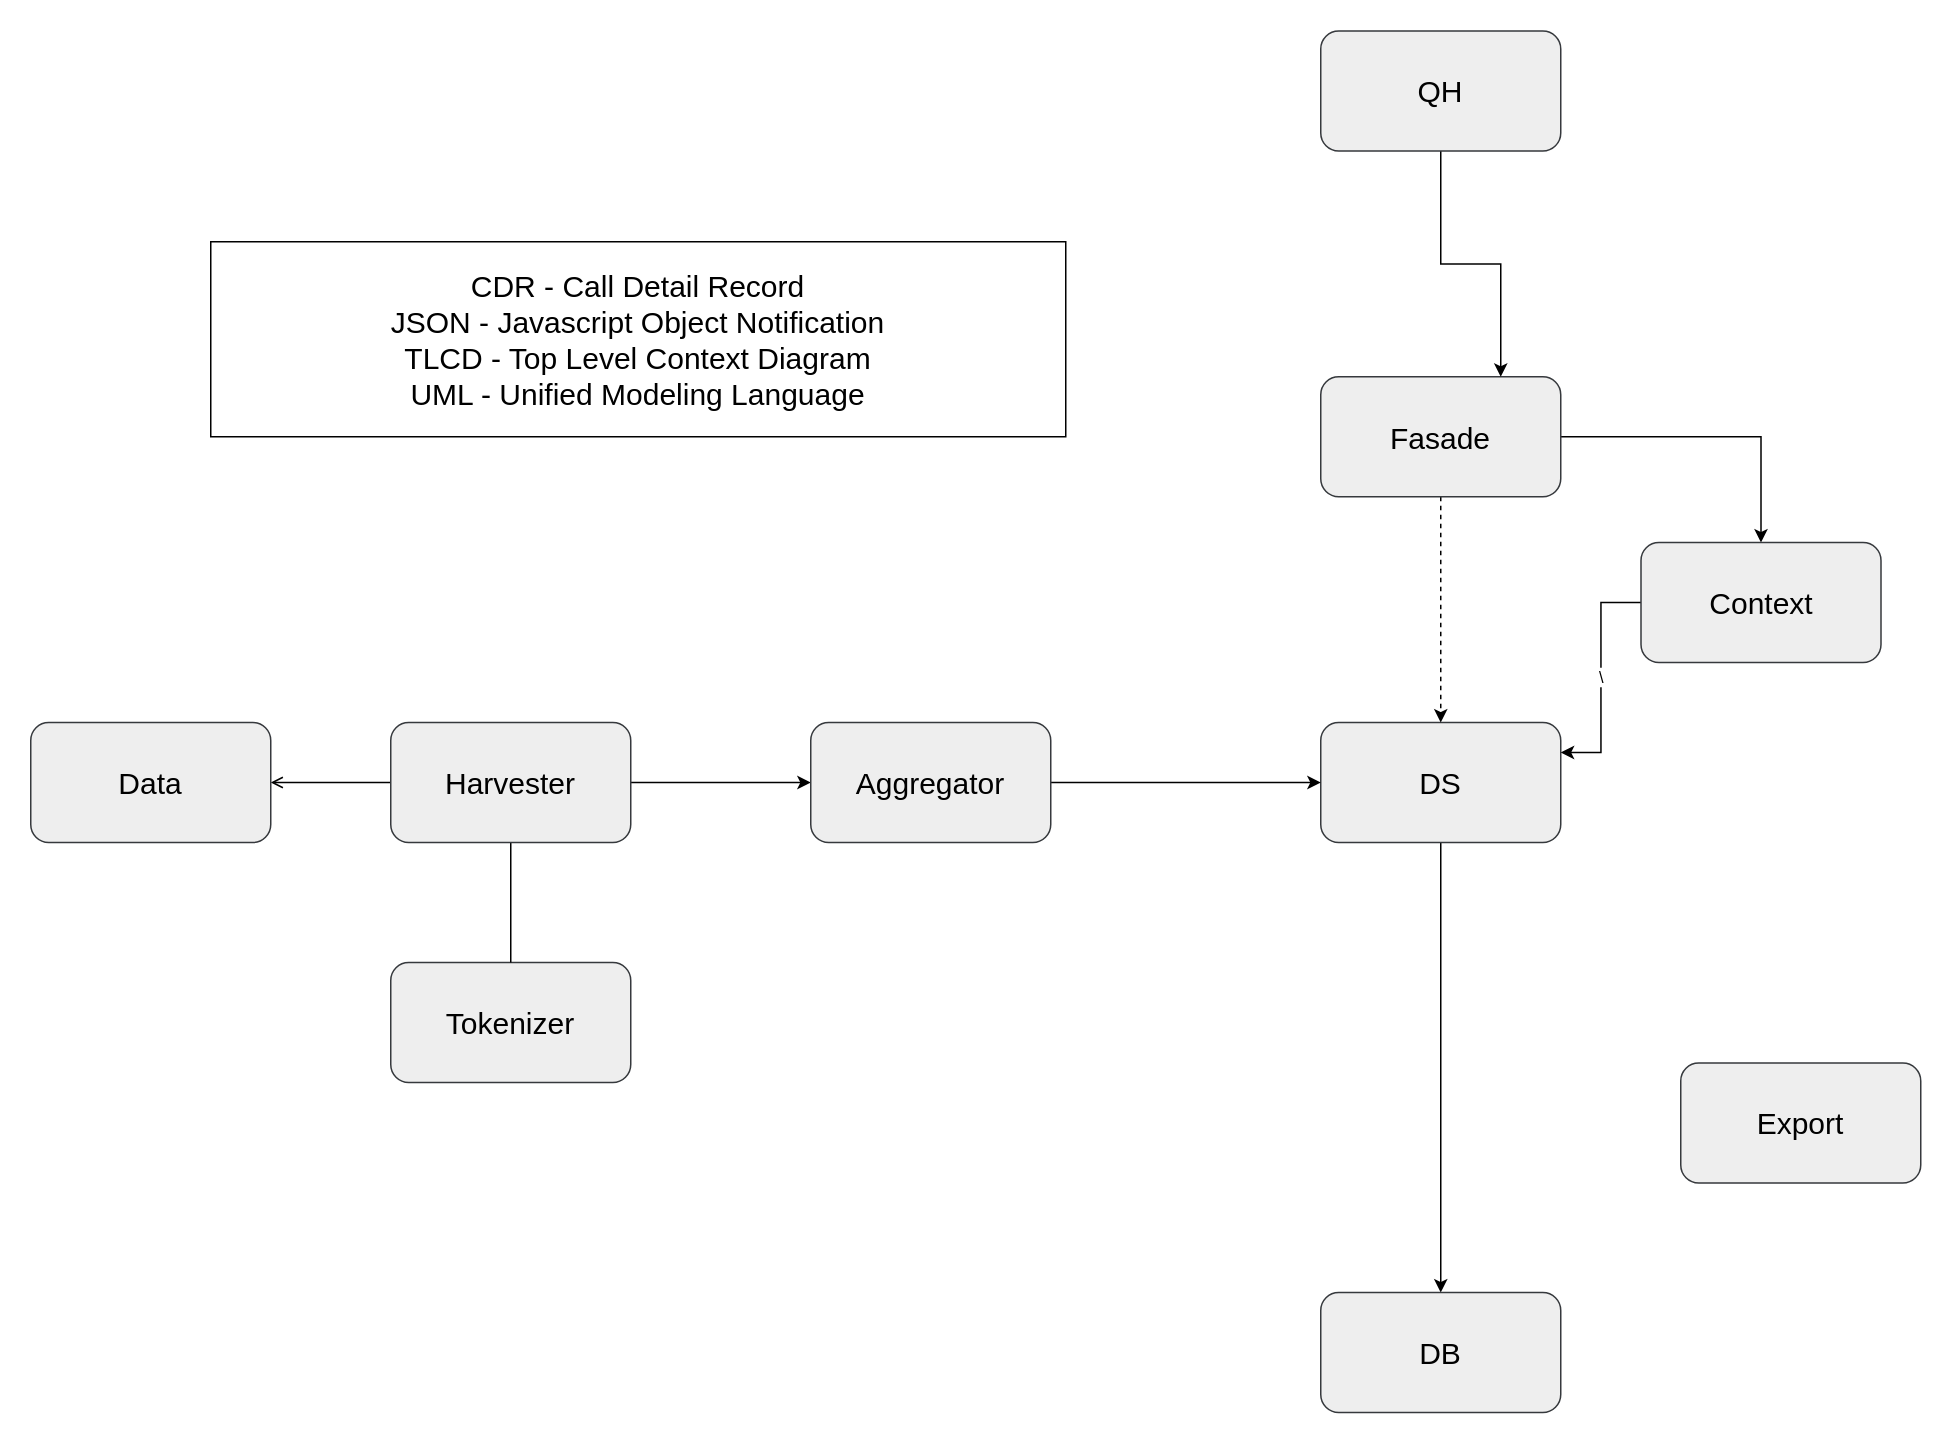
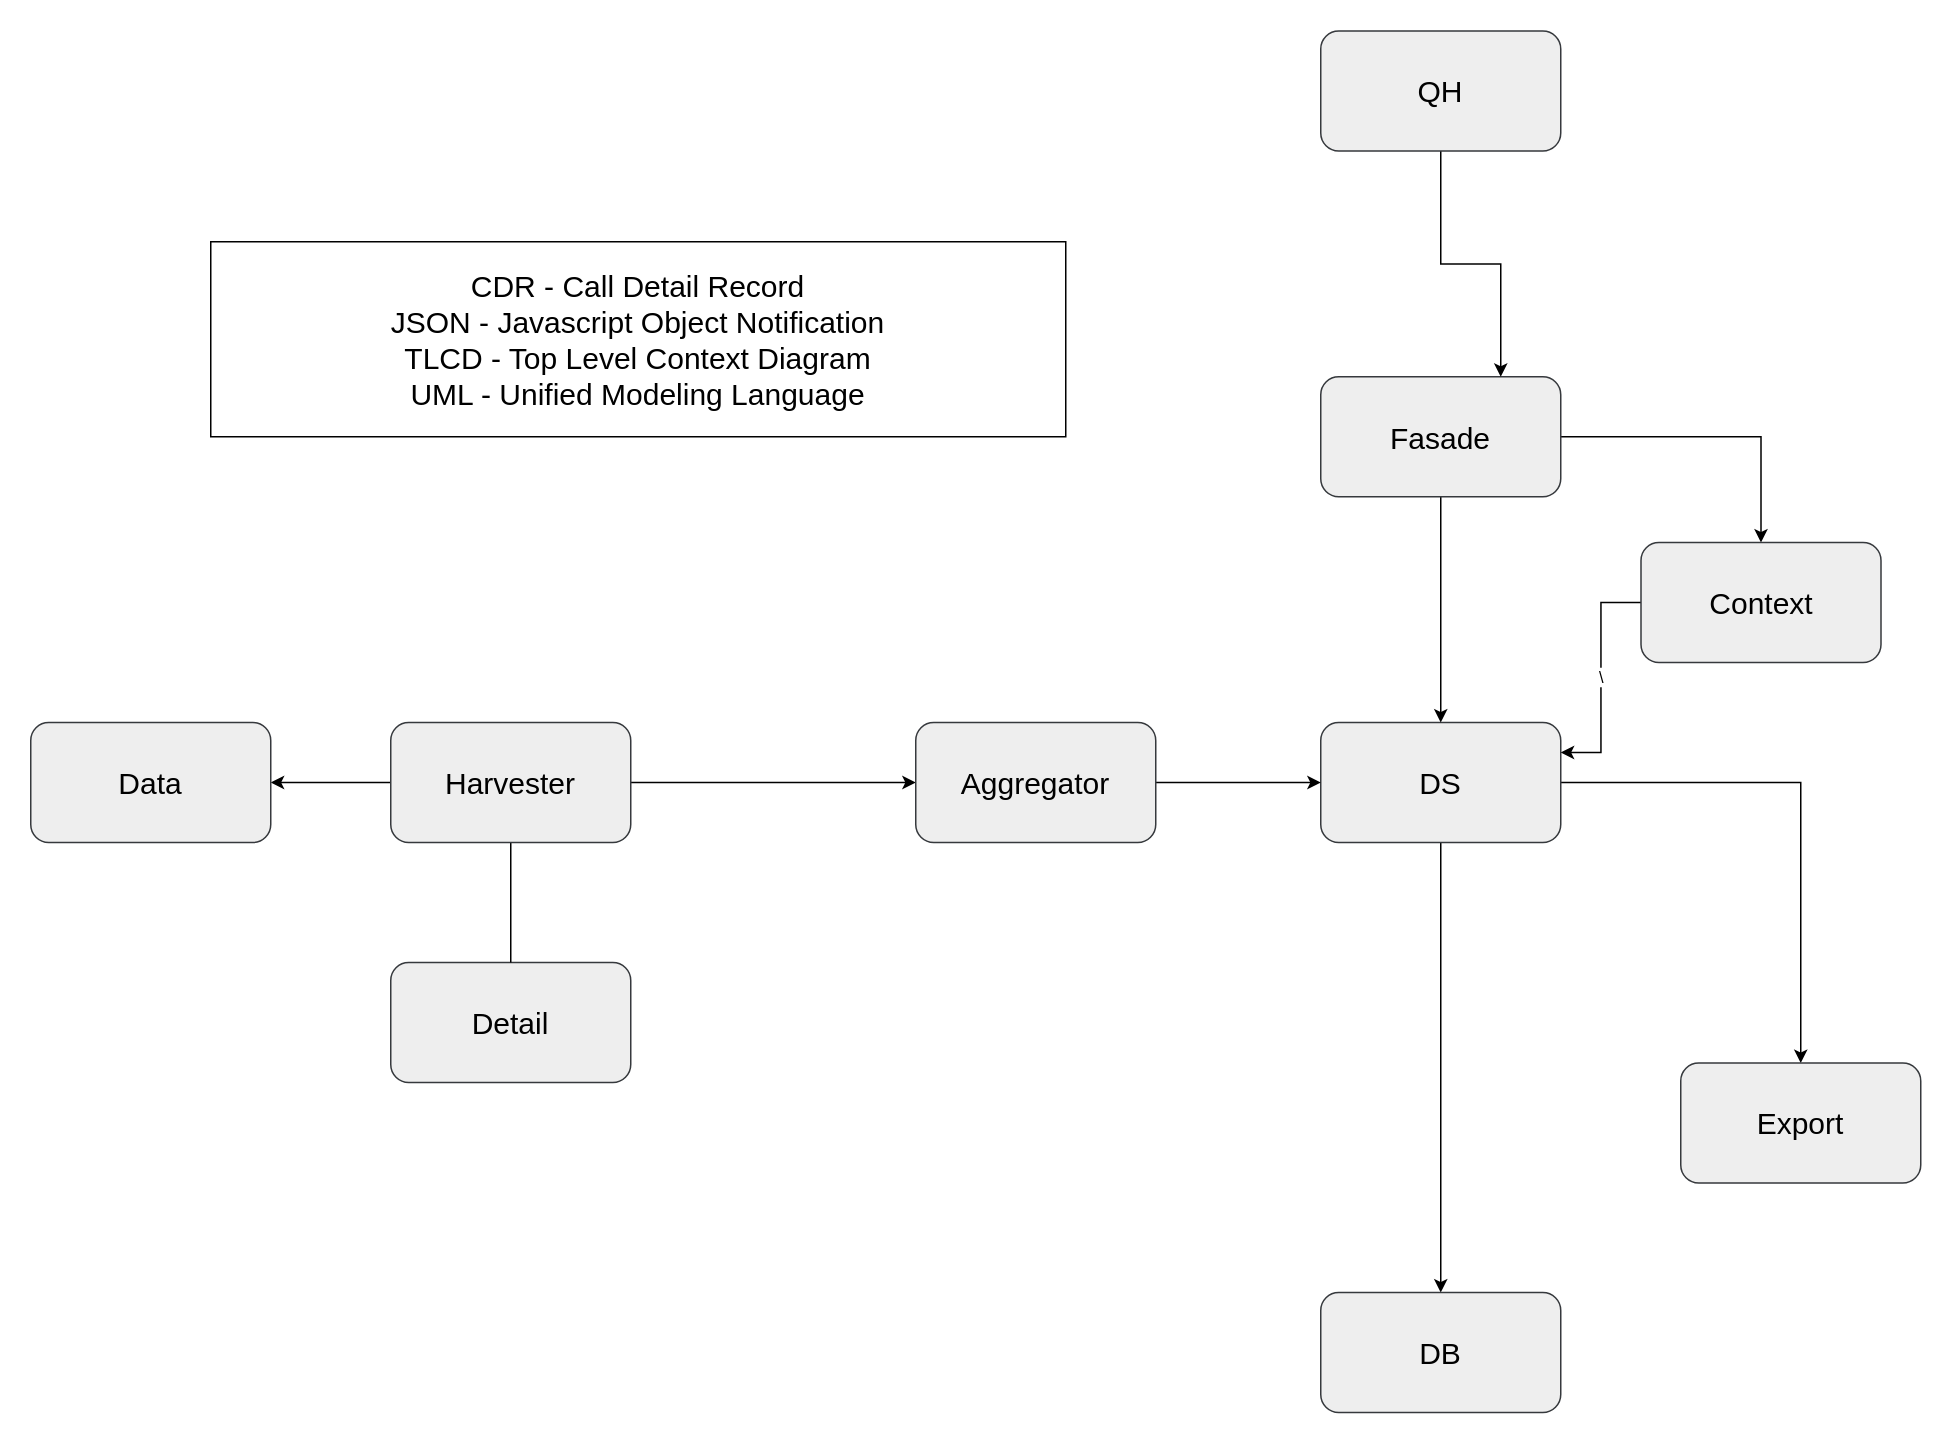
  <mxCell id="0" />
  <mxCell id="1" parent="0" />
- <mxCell id="2" value="Tokenizer" style="rounded=1;whiteSpace=wrap;html=1;fillColor=#eeeeee;strokeColor=#36393d;fontSize=20;" parent="1" vertex="1"><mxGeometry x="260" y="641" width="160" height="80" as="geometry" /></mxCell>
+ <mxCell id="2" value="Detail" style="rounded=1;whiteSpace=wrap;html=1;fillColor=#eeeeee;strokeColor=#36393d;fontSize=20;" parent="1" vertex="1"><mxGeometry x="260" y="641" width="160" height="80" as="geometry" /></mxCell>
  <mxCell id="3" value="" style="edgeStyle=orthogonalEdgeStyle;rounded=0;orthogonalLoop=1;jettySize=auto;html=1;" parent="1" source="5" target="6" edge="1"><mxGeometry relative="1" as="geometry" /></mxCell>
+ <mxCell id="4" value="" style="edgeStyle=orthogonalEdgeStyle;rounded=0;orthogonalLoop=1;jettySize=auto;html=1;" edge="1" parent="1" source="5" target="15"><mxGeometry relative="1" as="geometry" /></mxCell>
  <mxCell id="5" value="DS" style="rounded=1;whiteSpace=wrap;html=1;fillColor=#eeeeee;strokeColor=#36393d;fontSize=20;" parent="1" vertex="1"><mxGeometry x="880" y="481" width="160" height="80" as="geometry" /></mxCell>
  <mxCell id="6" value="DB" style="rounded=1;whiteSpace=wrap;html=1;fillColor=#eeeeee;strokeColor=#36393d;fontSize=20;" parent="1" vertex="1"><mxGeometry x="880" y="861" width="160" height="80" as="geometry" /></mxCell>
- <mxCell id="7" value="" style="edgeStyle=orthogonalEdgeStyle;rounded=0;orthogonalLoop=1;jettySize=auto;html=1;endArrow=open;" parent="1" source="10" target="14" edge="1"><mxGeometry relative="1" as="geometry" /></mxCell>
+ <mxCell id="7" value="" style="edgeStyle=orthogonalEdgeStyle;rounded=0;orthogonalLoop=1;jettySize=auto;html=1;" parent="1" source="10" target="14" edge="1"><mxGeometry relative="1" as="geometry" /></mxCell>
  <mxCell id="8" value="" style="edgeStyle=orthogonalEdgeStyle;rounded=0;orthogonalLoop=1;jettySize=auto;html=1;endArrow=none;" parent="1" source="10" target="2" edge="1"><mxGeometry relative="1" as="geometry" /></mxCell>
  <mxCell id="9" value="" style="edgeStyle=orthogonalEdgeStyle;rounded=0;orthogonalLoop=1;jettySize=auto;html=1;" parent="1" source="10" target="12" edge="1"><mxGeometry relative="1" as="geometry" /></mxCell>
  <mxCell id="10" value="Harvester" style="rounded=1;whiteSpace=wrap;html=1;fillColor=#eeeeee;strokeColor=#36393d;fontSize=20;" parent="1" vertex="1"><mxGeometry x="260" y="481" width="160" height="80" as="geometry" /></mxCell>
  <mxCell id="11" value="" style="edgeStyle=orthogonalEdgeStyle;rounded=0;orthogonalLoop=1;jettySize=auto;html=1;" parent="1" source="12" target="5" edge="1"><mxGeometry relative="1" as="geometry" /></mxCell>
- <mxCell id="12" value="Aggregator" style="rounded=1;whiteSpace=wrap;html=1;fillColor=#eeeeee;strokeColor=#36393d;fontSize=20;" parent="1" vertex="1"><mxGeometry x="540" y="481" width="160" height="80" as="geometry" /></mxCell>
+ <mxCell id="12" value="Aggregator" style="rounded=1;whiteSpace=wrap;html=1;fillColor=#eeeeee;strokeColor=#36393d;fontSize=20;" parent="1" vertex="1"><mxGeometry x="610" y="481" width="160" height="80" as="geometry" /></mxCell>
  <mxCell id="13" value="&lt;div style=&quot;font-size: 20px;&quot;&gt;CDR - Call Detail Record&lt;/div&gt;&lt;div style=&quot;font-size: 20px;&quot;&gt;JSON - Javascript Object Notification&lt;/div&gt;&lt;div style=&quot;font-size: 20px;&quot;&gt;TLCD - Top Level Context Diagram&lt;/div&gt;&lt;div style=&quot;font-size: 20px;&quot;&gt;UML - Unified Modeling Language&lt;br style=&quot;font-size: 20px;&quot;&gt;&lt;/div&gt;" style="rounded=0;whiteSpace=wrap;html=1;fontSize=20;" parent="1" vertex="1"><mxGeometry x="140" y="160.5" width="570" height="130" as="geometry" /></mxCell>
  <mxCell id="14" value="Data" style="rounded=1;whiteSpace=wrap;html=1;fillColor=#eeeeee;strokeColor=#36393d;fontSize=20;" parent="1" vertex="1"><mxGeometry x="20" y="481" width="160" height="80" as="geometry" /></mxCell>
  <mxCell id="15" value="Export" style="rounded=1;whiteSpace=wrap;html=1;fillColor=#eeeeee;strokeColor=#36393d;fontSize=20;" parent="1" vertex="1"><mxGeometry x="1120" y="708" width="160" height="80" as="geometry" /></mxCell>
- <mxCell id="16" value="" style="edgeStyle=orthogonalEdgeStyle;rounded=0;orthogonalLoop=1;jettySize=auto;html=1;entryX=0.5;entryY=0;entryDx=0;entryDy=0;dashed=1;" edge="1" parent="1" source="18" target="5"><mxGeometry relative="1" as="geometry"><mxPoint x="960" y="410.5" as="targetPoint" /></mxGeometry></mxCell>
+ <mxCell id="16" value="" style="edgeStyle=orthogonalEdgeStyle;rounded=0;orthogonalLoop=1;jettySize=auto;html=1;entryX=0.5;entryY=0;entryDx=0;entryDy=0;" edge="1" parent="1" source="18" target="5"><mxGeometry relative="1" as="geometry"><mxPoint x="960" y="410.5" as="targetPoint" /></mxGeometry></mxCell>
  <mxCell id="17" value="" style="edgeStyle=orthogonalEdgeStyle;rounded=0;orthogonalLoop=1;jettySize=auto;html=1;" edge="1" parent="1" source="18" target="20"><mxGeometry relative="1" as="geometry" /></mxCell>
  <mxCell id="18" value="Fasade" style="rounded=1;whiteSpace=wrap;html=1;fillColor=#eeeeee;strokeColor=#36393d;fontSize=20;" vertex="1" parent="1"><mxGeometry x="880" y="250.5" width="160" height="80" as="geometry" /></mxCell>
  <mxCell id="19" value="\" style="edgeStyle=orthogonalEdgeStyle;rounded=0;orthogonalLoop=1;jettySize=auto;html=1;entryX=1;entryY=0.25;entryDx=0;entryDy=0;" edge="1" parent="1" source="20" target="5"><mxGeometry relative="1" as="geometry"><mxPoint x="1253.333" y="441" as="targetPoint" /></mxGeometry></mxCell>
  <mxCell id="20" value="Context" style="rounded=1;whiteSpace=wrap;html=1;fillColor=#eeeeee;strokeColor=#36393d;fontSize=20;" vertex="1" parent="1"><mxGeometry x="1093.5" y="361" width="160" height="80" as="geometry" /></mxCell>
  <mxCell id="21" value="" style="edgeStyle=orthogonalEdgeStyle;rounded=0;orthogonalLoop=1;jettySize=auto;html=1;entryX=0.75;entryY=0;entryDx=0;entryDy=0;" edge="1" parent="1" source="22" target="18"><mxGeometry relative="1" as="geometry"><mxPoint x="1140" y="158" as="targetPoint" /></mxGeometry></mxCell>
  <mxCell id="22" value="QH" style="rounded=1;whiteSpace=wrap;html=1;fillColor=#eeeeee;strokeColor=#36393d;fontSize=20;" vertex="1" parent="1"><mxGeometry x="880" y="20" width="160" height="80" as="geometry" /></mxCell>
